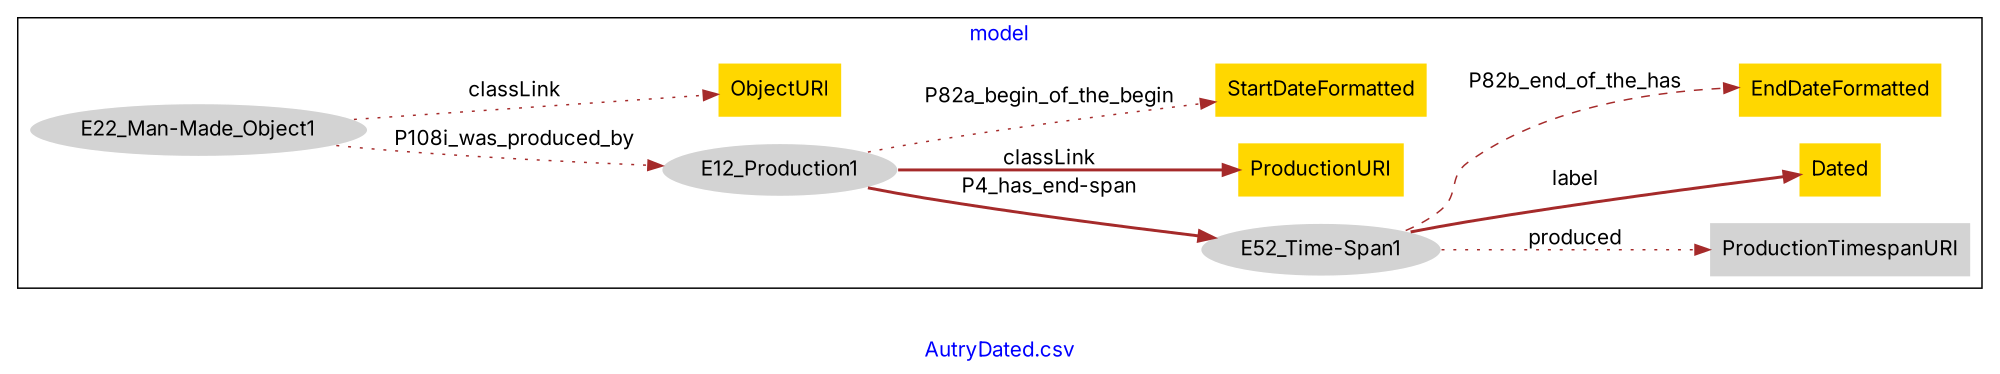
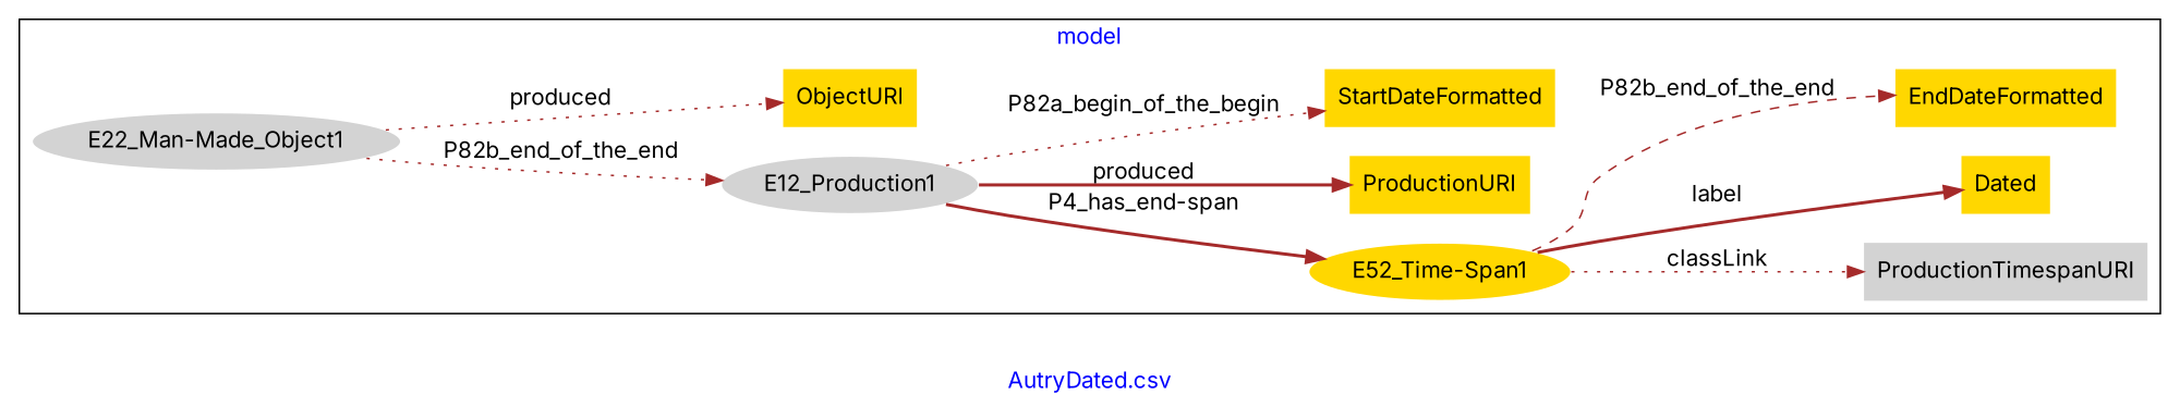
  digraph {
    fontcolor=blue
    fontname=Inter
    label="AutryDated.csv"
    rankdir=LR
    remincross=true
    node [fillcolor=gold fontname=Inter style=filled shape=plaintext]
    edge [color=brown fontcolor=black fontname=Inter style=dotted]
    n1 [color=white fillcolor=lightgray label=E12_Production1 shape=""]
-   n2 [color=white fillcolor=lightgray label="E52_Time-Span1" shape=""]
+   n2 [color=white label="E52_Time-Span1" shape=""]
    n3 [color=white fillcolor=lightgray label="E22_Man-Made_Object1" shape=""]
    n4 [fillcolor=lightgray label=ProductionTimespanURI]
    n5 [label=Dated]
    n6 [label=ObjectURI]
    n7 [label=ProductionURI]
    n8 [label=StartDateFormatted]
    n9 [label=EndDateFormatted]
    subgraph cluster_1 {
      label=model
      n1
      n2
      n3
      n4
      n5
      n6
      n7
      n8
      n9
    }
    n1 -> n2 [label="P4_has_end-span" style=bold]
-   n1 -> n7 [label=classLink style=bold]
+   n1 -> n7 [label=produced style=bold]
    n1 -> n8 [label=P82a_begin_of_the_begin]
-   n2 -> n4 [label=produced]
+   n2 -> n4 [label=classLink]
    n2 -> n5 [label=label style=bold]
-   n2 -> n9 [label=P82b_end_of_the_has style=dashed]
-   n3 -> n1 [label=P108i_was_produced_by]
-   n3 -> n6 [label=classLink]
+   n2 -> n9 [label=P82b_end_of_the_end style=dashed]
+   n3 -> n1 [label=P82b_end_of_the_end]
+   n3 -> n6 [label=produced]
  }
